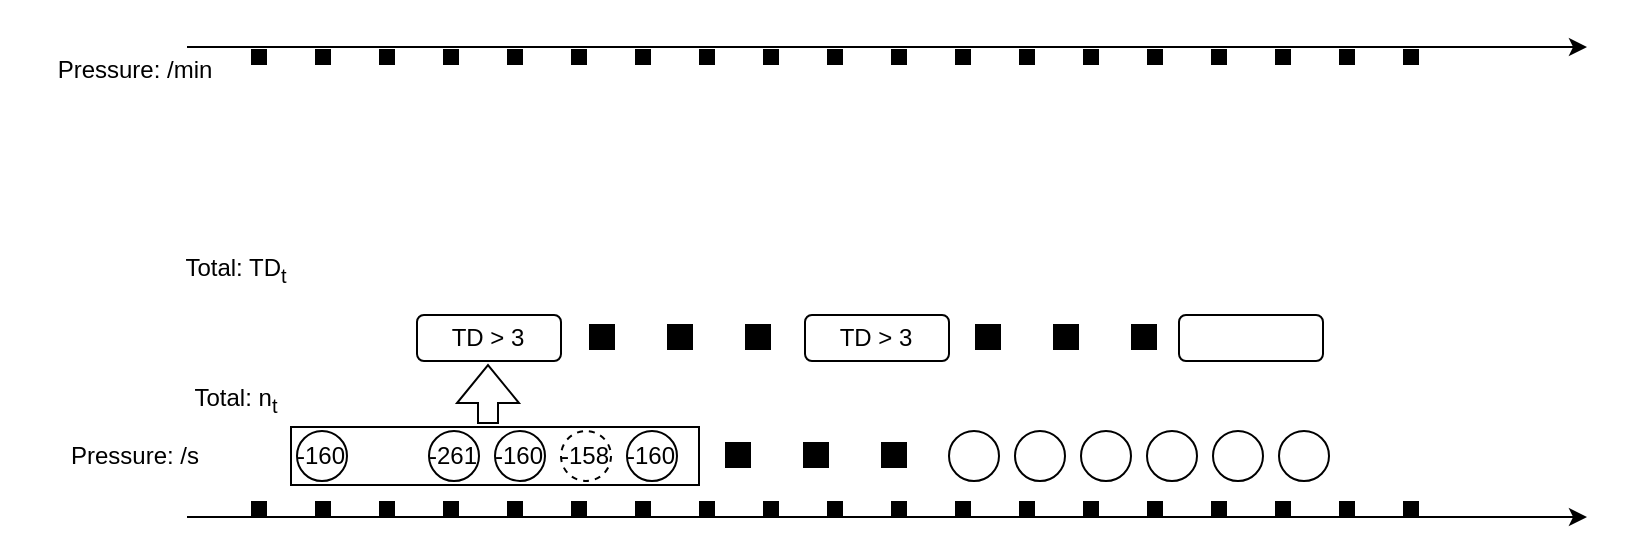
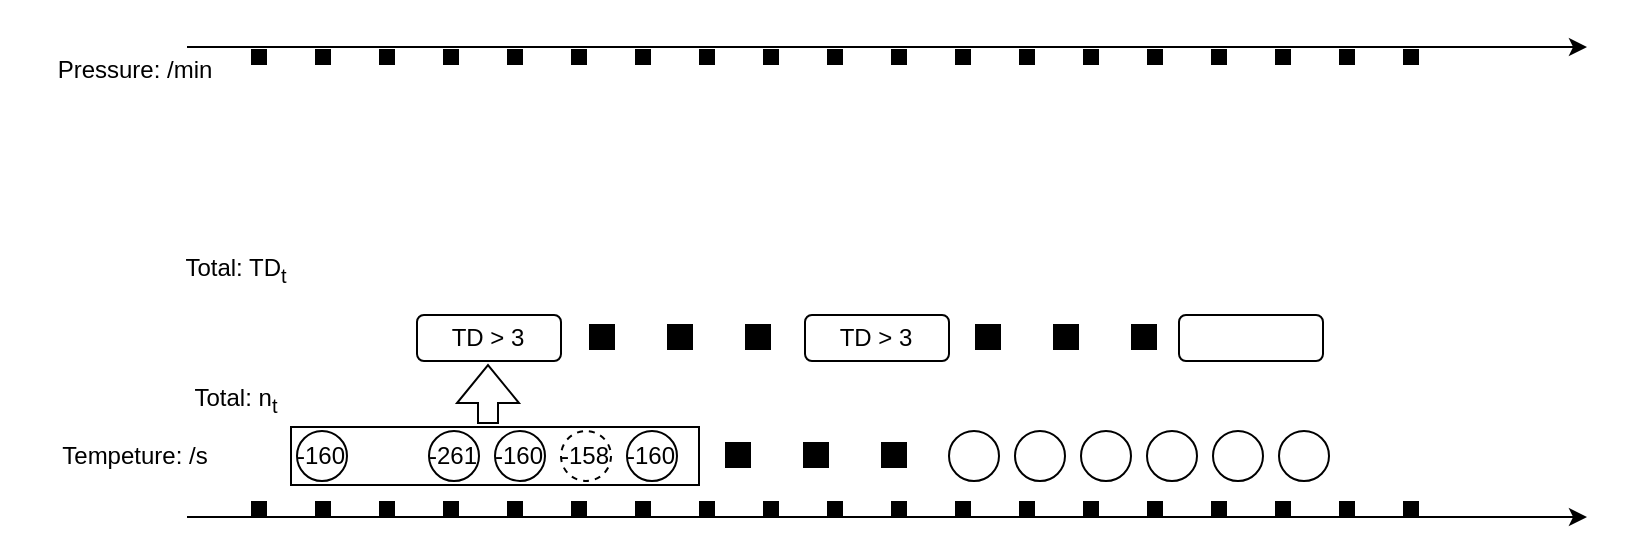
  <mxCell id="0" />
  <mxCell id="1" parent="0" />
  <mxCell id="2" value="" style="endArrow=classic;html=1;rounded=0;" edge="1" parent="1"><mxGeometry width="50" height="50" relative="1" as="geometry"><mxPoint x="93" y="258" as="sourcePoint" /><mxPoint x="793" y="258" as="targetPoint" /></mxGeometry></mxCell>
  <mxCell id="3" value="" style="endArrow=none;dashed=1;html=1;dashPattern=1 3;strokeWidth=8;rounded=0;" edge="1" parent="1"><mxGeometry width="50" height="50" relative="1" as="geometry"><mxPoint x="125" y="254" as="sourcePoint" /><mxPoint x="732" y="254" as="targetPoint" /></mxGeometry></mxCell>
  <mxCell id="4" value="-160" style="ellipse;whiteSpace=wrap;html=1;aspect=fixed;" vertex="1" parent="1"><mxGeometry x="148" y="215" width="25" height="25" as="geometry" /></mxCell>
  <mxCell id="5" value="-261" style="ellipse;whiteSpace=wrap;html=1;aspect=fixed;" vertex="1" parent="1"><mxGeometry x="214" y="215" width="25" height="25" as="geometry" /></mxCell>
  <mxCell id="6" value="-160" style="ellipse;whiteSpace=wrap;html=1;aspect=fixed;" vertex="1" parent="1"><mxGeometry x="247" y="215" width="25" height="25" as="geometry" /></mxCell>
  <mxCell id="7" value="-158" style="ellipse;whiteSpace=wrap;html=1;aspect=fixed;dashed=1;" vertex="1" parent="1"><mxGeometry x="280" y="215" width="25" height="25" as="geometry" /></mxCell>
  <mxCell id="8" value="-160" style="ellipse;whiteSpace=wrap;html=1;aspect=fixed;" vertex="1" parent="1"><mxGeometry x="313" y="215" width="25" height="25" as="geometry" /></mxCell>
  <mxCell id="9" value="" style="ellipse;whiteSpace=wrap;html=1;aspect=fixed;" vertex="1" parent="1"><mxGeometry x="474" y="215" width="25" height="25" as="geometry" /></mxCell>
  <mxCell id="10" value="" style="ellipse;whiteSpace=wrap;html=1;aspect=fixed;" vertex="1" parent="1"><mxGeometry x="507" y="215" width="25" height="25" as="geometry" /></mxCell>
  <mxCell id="11" value="" style="ellipse;whiteSpace=wrap;html=1;aspect=fixed;" vertex="1" parent="1"><mxGeometry x="540" y="215" width="25" height="25" as="geometry" /></mxCell>
  <mxCell id="12" value="" style="ellipse;whiteSpace=wrap;html=1;aspect=fixed;" vertex="1" parent="1"><mxGeometry x="573" y="215" width="25" height="25" as="geometry" /></mxCell>
  <mxCell id="13" value="" style="ellipse;whiteSpace=wrap;html=1;aspect=fixed;" vertex="1" parent="1"><mxGeometry x="606" y="215" width="25" height="25" as="geometry" /></mxCell>
  <mxCell id="14" value="" style="ellipse;whiteSpace=wrap;html=1;aspect=fixed;" vertex="1" parent="1"><mxGeometry x="639" y="215" width="25" height="25" as="geometry" /></mxCell>
  <mxCell id="15" value="" style="endArrow=none;dashed=1;html=1;strokeWidth=13;rounded=0;dashPattern=1 2;" edge="1" parent="1"><mxGeometry width="50" height="50" relative="1" as="geometry"><mxPoint x="362" y="227" as="sourcePoint" /><mxPoint x="460" y="227" as="targetPoint" /></mxGeometry></mxCell>
- <mxCell id="16" value="Pressure: /s" style="text;html=1;align=center;verticalAlign=middle;whiteSpace=wrap;rounded=0;" vertex="1" parent="1"><mxGeometry x="20" y="212.5" width="95" height="30" as="geometry" /></mxCell>
+ <mxCell id="16" value="Tempeture: /s" style="text;html=1;align=center;verticalAlign=middle;whiteSpace=wrap;rounded=0;" vertex="1" parent="1"><mxGeometry x="20" y="212.5" width="95" height="30" as="geometry" /></mxCell>
  <mxCell id="17" value="" style="rounded=0;whiteSpace=wrap;html=1;fillColor=none;" vertex="1" parent="1"><mxGeometry x="145" y="213" width="204" height="29" as="geometry" /></mxCell>
  <mxCell id="18" value="TD &amp;gt; 3" style="rounded=1;whiteSpace=wrap;html=1;" vertex="1" parent="1"><mxGeometry x="208" y="157" width="72" height="23" as="geometry" /></mxCell>
  <mxCell id="19" value="" style="shape=flexArrow;endArrow=classic;html=1;rounded=0;" edge="1" parent="1"><mxGeometry width="50" height="50" relative="1" as="geometry"><mxPoint x="243.5" y="211.5" as="sourcePoint" /><mxPoint x="243.5" y="181.5" as="targetPoint" /></mxGeometry></mxCell>
  <mxCell id="20" value="" style="endArrow=none;dashed=1;html=1;strokeWidth=13;rounded=0;dashPattern=1 2;" edge="1" parent="1"><mxGeometry width="50" height="50" relative="1" as="geometry"><mxPoint x="294" y="168" as="sourcePoint" /><mxPoint x="392" y="168" as="targetPoint" /></mxGeometry></mxCell>
  <mxCell id="21" value="TD &amp;gt; 3" style="rounded=1;whiteSpace=wrap;html=1;" vertex="1" parent="1"><mxGeometry x="402" y="157" width="72" height="23" as="geometry" /></mxCell>
  <mxCell id="22" value="Total: n&lt;sub&gt;t&lt;/sub&gt;" style="text;html=1;align=center;verticalAlign=middle;whiteSpace=wrap;rounded=0;" vertex="1" parent="1"><mxGeometry x="88" y="185" width="60" height="30" as="geometry" /></mxCell>
  <mxCell id="23" value="Total: TD&lt;sub&gt;t&lt;/sub&gt;" style="text;html=1;align=center;verticalAlign=middle;whiteSpace=wrap;rounded=0;" vertex="1" parent="1"><mxGeometry x="88" y="120" width="60" height="30" as="geometry" /></mxCell>
  <mxCell id="24" value="" style="rounded=1;whiteSpace=wrap;html=1;" vertex="1" parent="1"><mxGeometry x="589" y="157" width="72" height="23" as="geometry" /></mxCell>
  <mxCell id="25" value="" style="endArrow=none;dashed=1;html=1;strokeWidth=13;rounded=0;dashPattern=1 2;" edge="1" parent="1"><mxGeometry width="50" height="50" relative="1" as="geometry"><mxPoint x="487" y="168" as="sourcePoint" /><mxPoint x="585" y="168" as="targetPoint" /></mxGeometry></mxCell>
  <mxCell id="26" value="" style="endArrow=classic;html=1;rounded=0;" edge="1" parent="1"><mxGeometry width="50" height="50" relative="1" as="geometry"><mxPoint x="93" y="23" as="sourcePoint" /><mxPoint x="793" y="23" as="targetPoint" /></mxGeometry></mxCell>
  <mxCell id="27" value="" style="endArrow=none;dashed=1;html=1;dashPattern=1 3;strokeWidth=8;rounded=0;" edge="1" parent="1"><mxGeometry width="50" height="50" relative="1" as="geometry"><mxPoint x="125" y="28" as="sourcePoint" /><mxPoint x="732" y="28" as="targetPoint" /></mxGeometry></mxCell>
  <mxCell id="28" value="Pressure: /min" style="text;html=1;align=center;verticalAlign=middle;whiteSpace=wrap;rounded=0;" vertex="1" parent="1"><mxGeometry x="20" y="20" width="95" height="30" as="geometry" /></mxCell>
